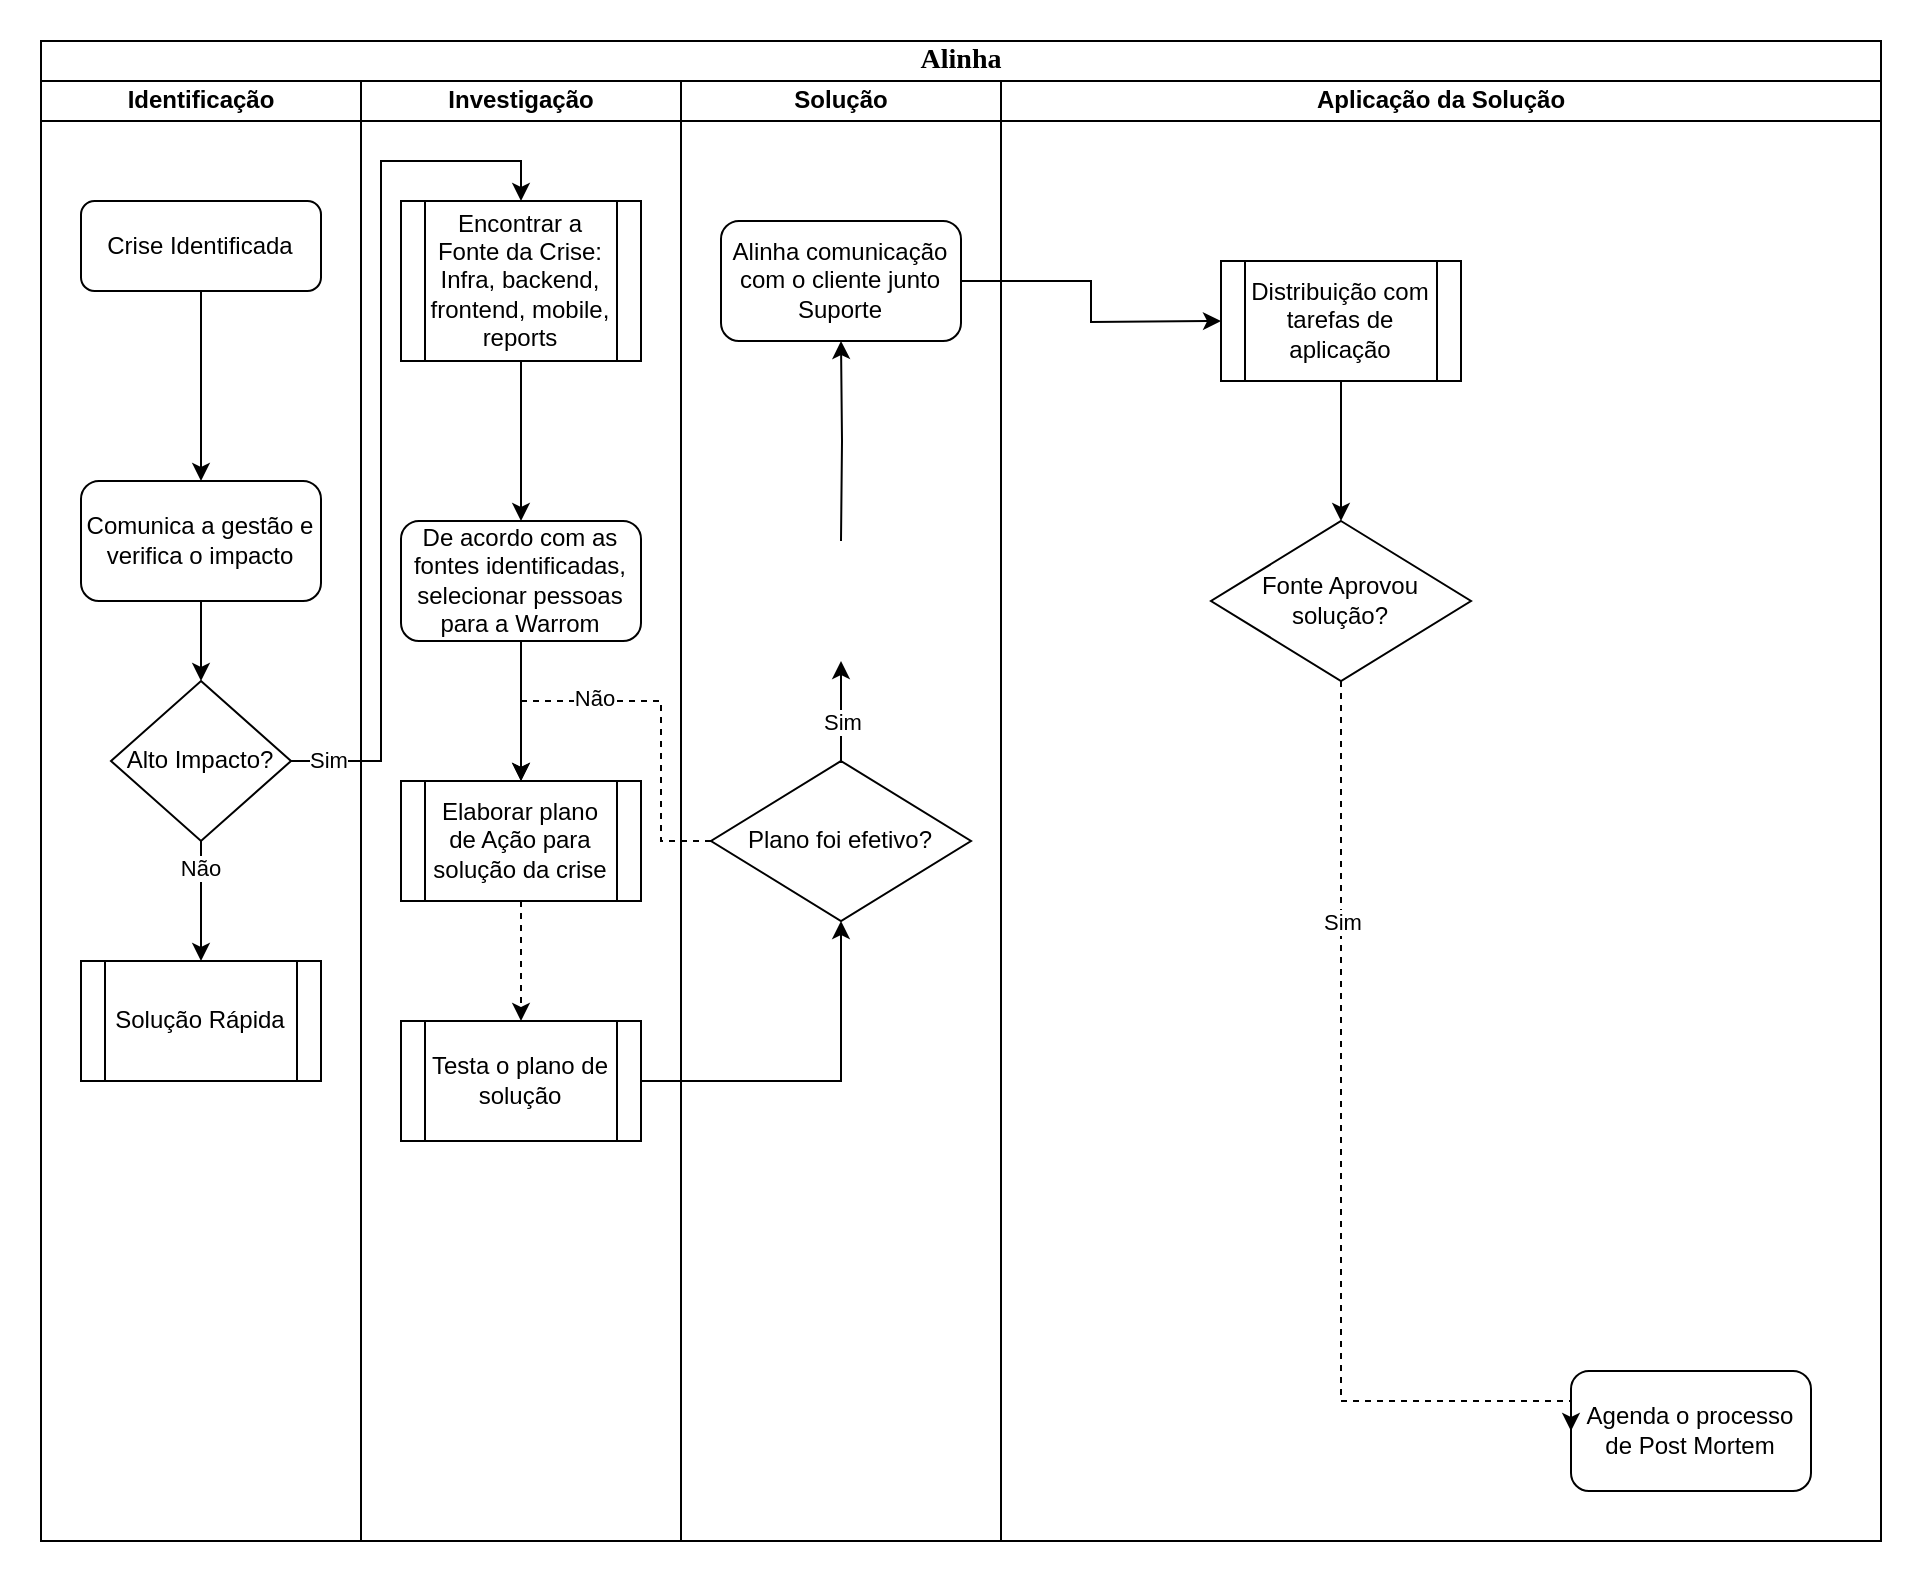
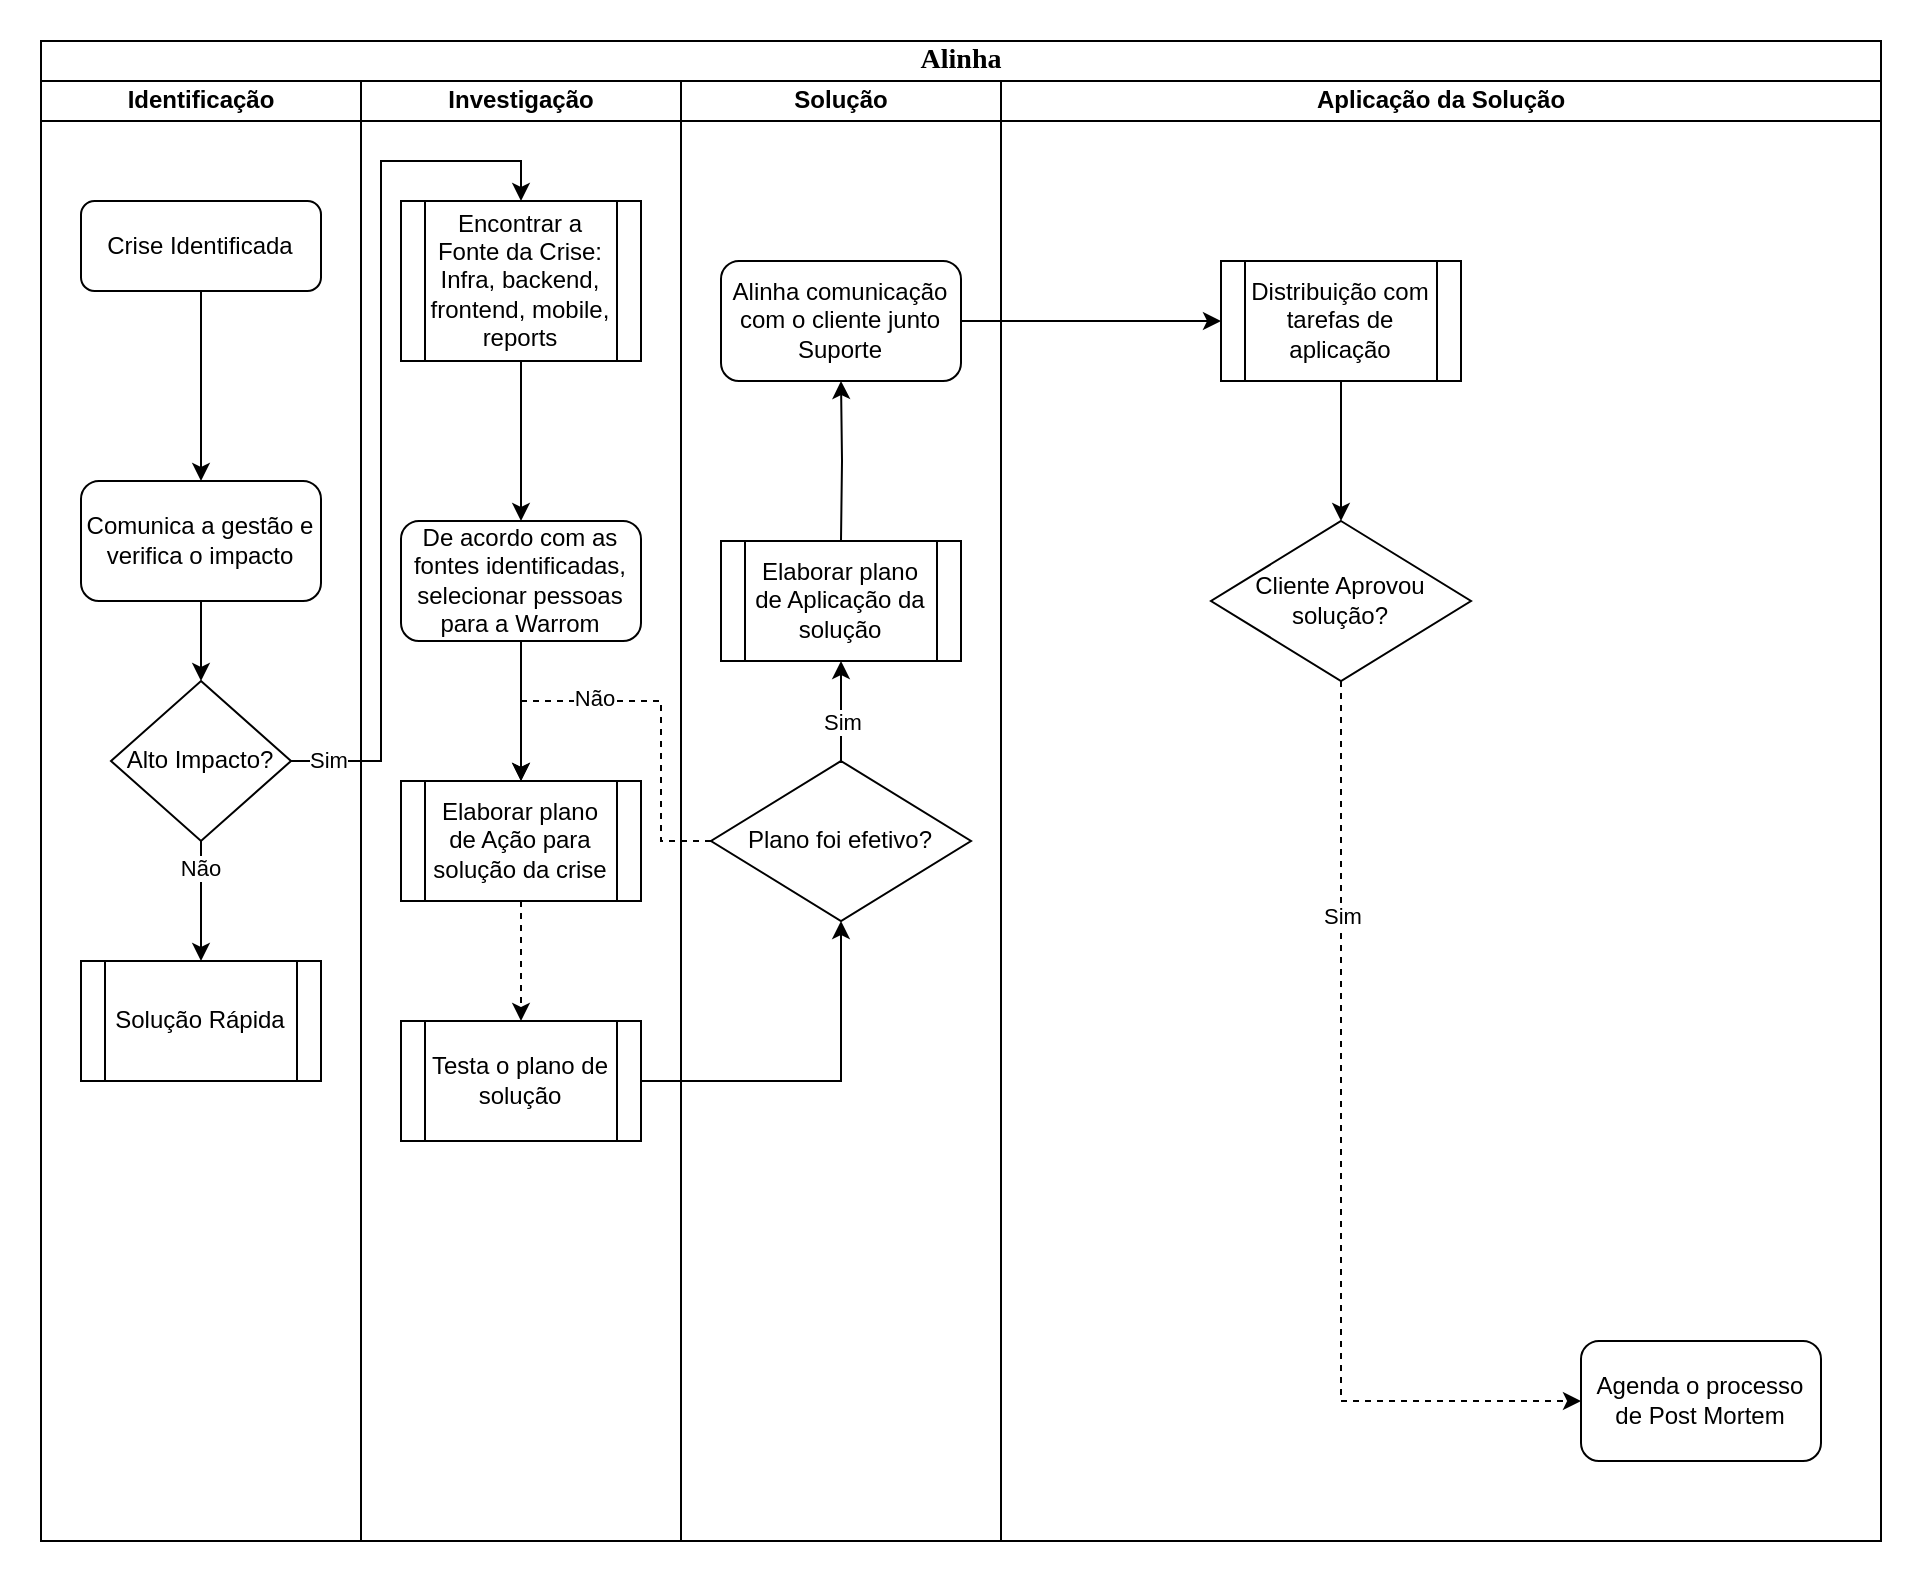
  <mxCell id="0" />
  <mxCell id="1" parent="0" />
  <mxCell id="2" value="&lt;font style=&quot;font-size: 14px;&quot;&gt;Alinha&lt;/font&gt;" style="swimlane;html=1;childLayout=stackLayout;startSize=20;rounded=0;shadow=0;labelBackgroundColor=none;strokeWidth=1;fontFamily=Verdana;fontSize=8;align=center;" parent="1" vertex="1"><mxGeometry x="20" y="20" width="920" height="750" as="geometry" /></mxCell>
  <mxCell id="3" value="Identificação" style="swimlane;html=1;startSize=20;" parent="2" vertex="1"><mxGeometry y="20" width="160" height="730" as="geometry" /></mxCell>
  <mxCell id="4" style="edgeStyle=orthogonalEdgeStyle;rounded=0;orthogonalLoop=1;jettySize=auto;html=1;entryX=0.5;entryY=0;entryDx=0;entryDy=0;" edge="1" parent="3" source="5" target="7"><mxGeometry relative="1" as="geometry" /></mxCell>
  <mxCell id="5" value="Crise Identificada" style="rounded=1;whiteSpace=wrap;html=1;" vertex="1" parent="3"><mxGeometry x="20" y="60" width="120" height="45" as="geometry" /></mxCell>
  <mxCell id="6" style="edgeStyle=orthogonalEdgeStyle;rounded=0;orthogonalLoop=1;jettySize=auto;html=1;entryX=0.5;entryY=0;entryDx=0;entryDy=0;" edge="1" parent="3" source="7" target="10"><mxGeometry relative="1" as="geometry" /></mxCell>
  <mxCell id="7" value="Comunica a gestão e verifica o impacto" style="rounded=1;whiteSpace=wrap;html=1;" vertex="1" parent="3"><mxGeometry x="20" y="200" width="120" height="60" as="geometry" /></mxCell>
  <mxCell id="8" style="edgeStyle=orthogonalEdgeStyle;rounded=0;orthogonalLoop=1;jettySize=auto;html=1;entryX=0.5;entryY=0;entryDx=0;entryDy=0;" edge="1" parent="3" source="10"><mxGeometry relative="1" as="geometry"><mxPoint x="80" y="440" as="targetPoint" /></mxGeometry></mxCell>
  <mxCell id="9" value="Não" style="edgeLabel;html=1;align=center;verticalAlign=middle;resizable=0;points=[];" vertex="1" connectable="0" parent="8"><mxGeometry x="-0.567" y="-1" relative="1" as="geometry"><mxPoint as="offset" /></mxGeometry></mxCell>
  <mxCell id="10" value="Alto Impacto?" style="rhombus;whiteSpace=wrap;html=1;" vertex="1" parent="3"><mxGeometry x="35" y="300" width="90" height="80" as="geometry" /></mxCell>
  <mxCell id="11" value="Solução Rápida" style="shape=process;whiteSpace=wrap;html=1;backgroundOutline=1;" vertex="1" parent="3"><mxGeometry x="20" y="440" width="120" height="60" as="geometry" /></mxCell>
  <mxCell id="12" style="edgeStyle=orthogonalEdgeStyle;rounded=1;html=1;labelBackgroundColor=none;startArrow=none;startFill=0;startSize=5;endArrow=classicThin;endFill=1;endSize=5;jettySize=auto;orthogonalLoop=1;strokeWidth=1;fontFamily=Verdana;fontSize=8" parent="2" edge="1"><mxGeometry relative="1" as="geometry"><mxPoint x="1050" y="690" as="sourcePoint" /></mxGeometry></mxCell>
  <mxCell id="13" value="Investigação" style="swimlane;html=1;startSize=20;" parent="2" vertex="1"><mxGeometry x="160" y="20" width="160" height="730" as="geometry" /></mxCell>
  <mxCell id="14" style="edgeStyle=orthogonalEdgeStyle;rounded=0;orthogonalLoop=1;jettySize=auto;html=1;entryX=0.5;entryY=0;entryDx=0;entryDy=0;" edge="1" parent="13" source="15" target="16"><mxGeometry relative="1" as="geometry" /></mxCell>
  <mxCell id="15" value="Encontrar a Fonte da Crise: Infra, backend, frontend, mobile, reports" style="shape=process;whiteSpace=wrap;html=1;backgroundOutline=1;" vertex="1" parent="13"><mxGeometry x="20" y="60" width="120" height="80" as="geometry" /></mxCell>
  <mxCell id="16" value="De acordo com as fontes identificadas, selecionar pessoas para a Warrom" style="rounded=1;whiteSpace=wrap;html=1;" vertex="1" parent="13"><mxGeometry x="20" y="220" width="120" height="60" as="geometry" /></mxCell>
  <mxCell id="17" value="Solução" style="swimlane;html=1;startSize=20;" parent="2" vertex="1"><mxGeometry x="320" y="20" width="160" height="730" as="geometry" /></mxCell>
  <mxCell id="18" style="edgeStyle=orthogonalEdgeStyle;rounded=1;html=1;labelBackgroundColor=none;startArrow=none;startFill=0;startSize=5;endArrow=classicThin;endFill=1;endSize=5;jettySize=auto;orthogonalLoop=1;strokeWidth=1;fontFamily=Verdana;fontSize=8" parent="17" edge="1"><mxGeometry relative="1" as="geometry"><mxPoint x="80" y="215" as="sourcePoint" /></mxGeometry></mxCell>
  <mxCell id="19" style="edgeStyle=orthogonalEdgeStyle;rounded=0;orthogonalLoop=1;jettySize=auto;html=1;entryX=0.5;entryY=1;entryDx=0;entryDy=0;" edge="1" parent="17" source="21"><mxGeometry relative="1" as="geometry"><mxPoint x="80" y="290" as="targetPoint" /></mxGeometry></mxCell>
  <mxCell id="20" value="Sim" style="edgeLabel;html=1;align=center;verticalAlign=middle;resizable=0;points=[];" vertex="1" connectable="0" parent="19"><mxGeometry x="-0.2" y="-5" relative="1" as="geometry"><mxPoint x="-5" as="offset" /></mxGeometry></mxCell>
  <mxCell id="21" value="Plano foi efetivo?" style="rhombus;whiteSpace=wrap;html=1;" vertex="1" parent="17"><mxGeometry x="15" y="340" width="130" height="80" as="geometry" /></mxCell>
  <mxCell id="22" style="edgeStyle=orthogonalEdgeStyle;rounded=0;orthogonalLoop=1;jettySize=auto;html=1;" edge="1" parent="17" target="23"><mxGeometry relative="1" as="geometry"><mxPoint x="80" y="230" as="sourcePoint" /></mxGeometry></mxCell>
- <mxCell id="23" value="Alinha comunicação com o cliente junto Suporte" style="rounded=1;whiteSpace=wrap;html=1;" vertex="1" parent="17"><mxGeometry x="20" y="70" width="120" height="60" as="geometry" /></mxCell>
+ <mxCell id="23" value="Alinha comunicação com o cliente junto Suporte" style="rounded=1;whiteSpace=wrap;html=1;" vertex="1" parent="17"><mxGeometry x="20" y="90" width="120" height="60" as="geometry" /></mxCell>
  <mxCell id="24" value="Aplicação da Solução" style="swimlane;html=1;startSize=20;" parent="2" vertex="1"><mxGeometry x="480" y="20" width="440" height="730" as="geometry" /></mxCell>
  <mxCell id="25" style="edgeStyle=orthogonalEdgeStyle;rounded=1;html=1;labelBackgroundColor=none;startArrow=none;startFill=0;startSize=5;endArrow=classicThin;endFill=1;endSize=5;jettySize=auto;orthogonalLoop=1;strokeColor=#000000;strokeWidth=1;fontFamily=Verdana;fontSize=8;fontColor=#000000;" parent="24" edge="1"><mxGeometry relative="1" as="geometry"><mxPoint x="80" y="300" as="sourcePoint" /></mxGeometry></mxCell>
  <mxCell id="26" style="edgeStyle=orthogonalEdgeStyle;rounded=1;html=1;labelBackgroundColor=none;startArrow=none;startFill=0;startSize=5;endArrow=classicThin;endFill=1;endSize=5;jettySize=auto;orthogonalLoop=1;strokeWidth=1;fontFamily=Verdana;fontSize=8" parent="24" edge="1"><mxGeometry relative="1" as="geometry"><mxPoint x="80" y="380" as="sourcePoint" /></mxGeometry></mxCell>
  <mxCell id="27" style="edgeStyle=orthogonalEdgeStyle;rounded=1;html=1;labelBackgroundColor=none;startArrow=none;startFill=0;startSize=5;endArrow=classicThin;endFill=1;endSize=5;jettySize=auto;orthogonalLoop=1;strokeWidth=1;fontFamily=Verdana;fontSize=8" parent="24" edge="1"><mxGeometry relative="1" as="geometry"><mxPoint x="80" y="620" as="sourcePoint" /></mxGeometry></mxCell>
  <mxCell id="28" style="edgeStyle=orthogonalEdgeStyle;rounded=0;orthogonalLoop=1;jettySize=auto;html=1;entryX=0.5;entryY=0;entryDx=0;entryDy=0;" edge="1" parent="24" source="29" target="30"><mxGeometry relative="1" as="geometry" /></mxCell>
  <mxCell id="29" value="Distribuição com tarefas de aplicação" style="shape=process;whiteSpace=wrap;html=1;backgroundOutline=1;" vertex="1" parent="24"><mxGeometry x="110" y="90" width="120" height="60" as="geometry" /></mxCell>
- <mxCell id="30" value="Fonte Aprovou solução?" style="rhombus;whiteSpace=wrap;html=1;" vertex="1" parent="24"><mxGeometry x="105" y="220" width="130" height="80" as="geometry" /></mxCell>
- <mxCell id="31" value="Agenda o processo de Post Mortem" style="rounded=1;whiteSpace=wrap;html=1;" vertex="1" parent="24"><mxGeometry x="285" y="645" width="120" height="60" as="geometry" /></mxCell>
+ <mxCell id="30" value="Cliente Aprovou solução?" style="rhombus;whiteSpace=wrap;html=1;" vertex="1" parent="24"><mxGeometry x="105" y="220" width="130" height="80" as="geometry" /></mxCell>
+ <mxCell id="31" value="Agenda o processo de Post Mortem" style="rounded=1;whiteSpace=wrap;html=1;" vertex="1" parent="24"><mxGeometry x="290" y="630" width="120" height="60" as="geometry" /></mxCell>
  <mxCell id="32" style="edgeStyle=orthogonalEdgeStyle;rounded=0;orthogonalLoop=1;jettySize=auto;html=1;entryX=0;entryY=0.5;entryDx=0;entryDy=0;dashed=1;" edge="1" parent="24" source="30" target="31"><mxGeometry relative="1" as="geometry"><Array as="points"><mxPoint x="170" y="660" /></Array></mxGeometry></mxCell>
  <mxCell id="33" value="Sim" style="edgeLabel;html=1;align=center;verticalAlign=middle;resizable=0;points=[];" vertex="1" connectable="0" parent="32"><mxGeometry x="-0.512" relative="1" as="geometry"><mxPoint as="offset" /></mxGeometry></mxCell>
  <mxCell id="34" style="edgeStyle=orthogonalEdgeStyle;rounded=0;orthogonalLoop=1;jettySize=auto;html=1;entryX=0.5;entryY=0;entryDx=0;entryDy=0;" edge="1" parent="2" source="10" target="15"><mxGeometry relative="1" as="geometry"><Array as="points"><mxPoint x="170" y="360" /><mxPoint x="170" y="60" /><mxPoint x="240" y="60" /></Array></mxGeometry></mxCell>
  <mxCell id="35" value="Sim" style="edgeLabel;html=1;align=center;verticalAlign=middle;resizable=0;points=[];" vertex="1" connectable="0" parent="34"><mxGeometry x="-0.917" y="1" relative="1" as="geometry"><mxPoint as="offset" /></mxGeometry></mxCell>
  <mxCell id="36" style="edgeStyle=orthogonalEdgeStyle;rounded=0;orthogonalLoop=1;jettySize=auto;html=1;entryX=0;entryY=0.5;entryDx=0;entryDy=0;" edge="1" parent="2" source="23"><mxGeometry relative="1" as="geometry"><mxPoint x="590" y="140" as="targetPoint" /></mxGeometry></mxCell>
  <mxCell id="37" value="" style="edgeStyle=orthogonalEdgeStyle;rounded=0;orthogonalLoop=1;jettySize=auto;html=1;" edge="1" parent="1"><mxGeometry relative="1" as="geometry"><mxPoint x="580" y="280" as="targetPoint" /></mxGeometry></mxCell>
  <mxCell id="38" style="edgeStyle=orthogonalEdgeStyle;rounded=0;orthogonalLoop=1;jettySize=auto;html=1;entryX=0.5;entryY=0;entryDx=0;entryDy=0;dashed=1;" edge="1" parent="1" source="39" target="41"><mxGeometry relative="1" as="geometry" /></mxCell>
  <mxCell id="39" value="Elaborar plano de Ação para solução da crise" style="shape=process;whiteSpace=wrap;html=1;backgroundOutline=1;" vertex="1" parent="1"><mxGeometry x="200" y="390" width="120" height="60" as="geometry" /></mxCell>
  <mxCell id="40" style="edgeStyle=orthogonalEdgeStyle;rounded=0;orthogonalLoop=1;jettySize=auto;html=1;entryX=0.5;entryY=1;entryDx=0;entryDy=0;" edge="1" parent="1" source="41" target="21"><mxGeometry relative="1" as="geometry" /></mxCell>
  <mxCell id="41" value="Testa o plano de solução" style="shape=process;whiteSpace=wrap;html=1;backgroundOutline=1;" vertex="1" parent="1"><mxGeometry x="200" y="510" width="120" height="60" as="geometry" /></mxCell>
  <mxCell id="42" style="edgeStyle=orthogonalEdgeStyle;rounded=0;orthogonalLoop=1;jettySize=auto;html=1;entryX=0.5;entryY=0;entryDx=0;entryDy=0;" edge="1" parent="1" source="16" target="39"><mxGeometry relative="1" as="geometry" /></mxCell>
  <mxCell id="43" style="edgeStyle=orthogonalEdgeStyle;rounded=0;orthogonalLoop=1;jettySize=auto;html=1;entryX=0.5;entryY=0;entryDx=0;entryDy=0;dashed=1;" edge="1" parent="1" source="21" target="39"><mxGeometry relative="1" as="geometry"><Array as="points"><mxPoint x="330" y="420" /><mxPoint x="330" y="350" /><mxPoint x="260" y="350" /></Array></mxGeometry></mxCell>
  <mxCell id="44" value="Não" style="edgeLabel;html=1;align=center;verticalAlign=middle;resizable=0;points=[];" vertex="1" connectable="0" parent="43"><mxGeometry x="0.259" y="-2" relative="1" as="geometry"><mxPoint as="offset" /></mxGeometry></mxCell>
+ <mxCell id="45" value="Elaborar plano de Aplicação da solução" style="shape=process;whiteSpace=wrap;html=1;backgroundOutline=1;" vertex="1" parent="1"><mxGeometry x="360" y="270" width="120" height="60" as="geometry" /></mxCell>
